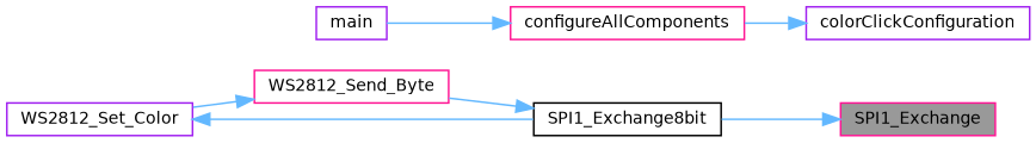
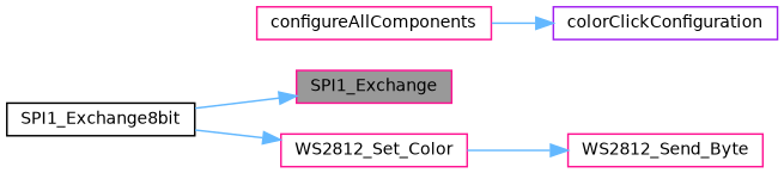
  digraph {
    rankdir=RL
    node [color=deeppink fillcolor=white fontname=Helvetica fontsize=10 shape=box style=filled]
    edge [color=steelblue1 dir=back fontname=Helvetica fontsize=10 labelfontname=Helvetica labelfontsize=10 style=solid]
    n1 [fillcolor=grey60 fontcolor=black height=0.2 label=SPI1_Exchange width=0.4]
    n2 [color=black height=0.2 label=SPI1_Exchange8bit width=0.4]
    n3 [height=0.2 label=WS2812_Send_Byte width=0.4]
-   n4 [color=purple height=0.2 label=WS2812_Set_Color width=0.4]
+   n4 [height=0.2 label=WS2812_Set_Color width=0.4]
    n5 [color=purple height=0.2 label=colorClickConfiguration width=0.4]
    n6 [height=0.2 label=configureAllComponents width=0.4]
-   n7 [color=purple height=0.2 label=main width=0.4]
    n1 -> n2
-   n2 -> n3
    n3 -> n4
    n4 -> n2
    n5 -> n6
-   n6 -> n7
  }
